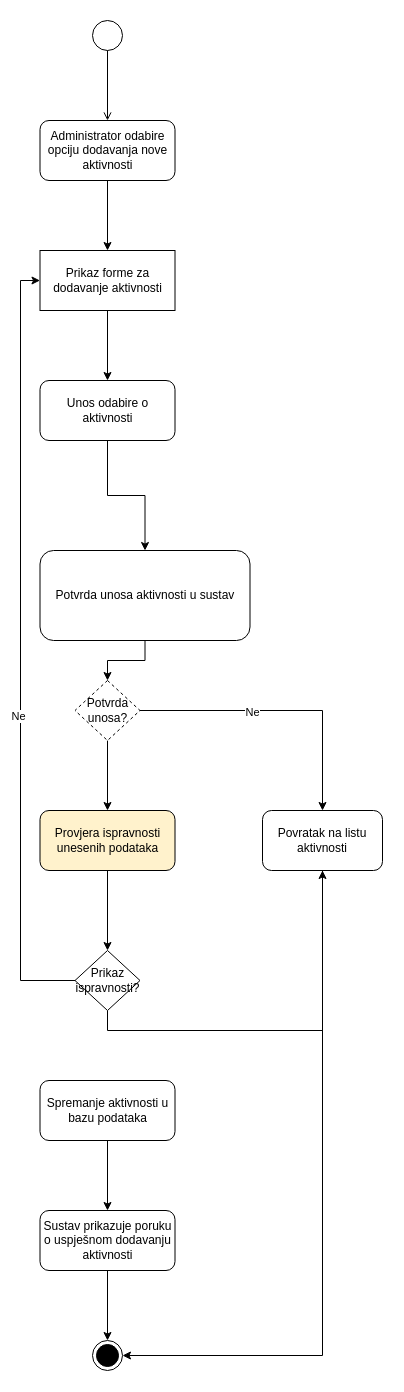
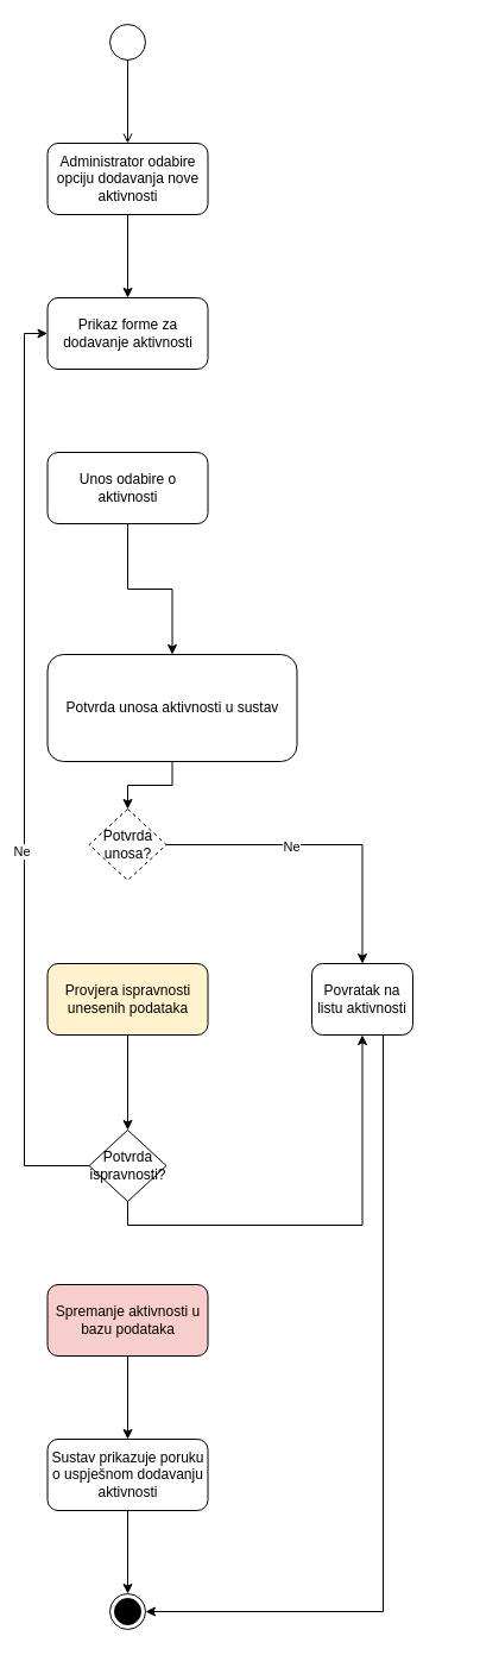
  <mxCell id="0" />
  <mxCell id="1" parent="0" />
  <mxCell id="2" value="" style="ellipse;html=1;" vertex="1" parent="1"><mxGeometry x="92" y="20" width="30" height="30" as="geometry" /></mxCell>
  <mxCell id="3" value="" style="endArrow=open;html=1;rounded=0;align=center;verticalAlign=top;endFill=0;labelBackgroundColor=none;endSize=6;entryX=0.5;entryY=0;entryDx=0;entryDy=0;" edge="1" parent="1" source="2" target="5"><mxGeometry relative="1" as="geometry"><mxPoint x="107" y="110" as="targetPoint" /></mxGeometry></mxCell>
  <mxCell id="4" style="edgeStyle=orthogonalEdgeStyle;rounded=0;orthogonalLoop=1;jettySize=auto;html=1;exitX=0.5;exitY=1;exitDx=0;exitDy=0;entryX=0.5;entryY=0;entryDx=0;entryDy=0;" edge="1" parent="1" source="5" target="7"><mxGeometry relative="1" as="geometry"><mxPoint x="107" y="250" as="targetPoint" /></mxGeometry></mxCell>
  <mxCell id="5" value="Administrator odabire opciju dodavanja nove aktivnosti" style="rounded=1;whiteSpace=wrap;html=1;" vertex="1" parent="1"><mxGeometry x="39.5" y="120" width="135" height="60" as="geometry" /></mxCell>
- <mxCell id="6" style="edgeStyle=orthogonalEdgeStyle;rounded=0;orthogonalLoop=1;jettySize=auto;html=1;exitX=0.5;exitY=1;exitDx=0;exitDy=0;entryX=0.5;entryY=0;entryDx=0;entryDy=0;" edge="1" parent="1" source="7" target="8"><mxGeometry relative="1" as="geometry" /></mxCell>
- <mxCell id="7" value="Prikaz forme za dodavanje aktivnosti" style="whiteSpace=wrap;html=1;rounded=0;" vertex="1" parent="1"><mxGeometry x="39.5" y="250" width="135" height="60" as="geometry" /></mxCell>
+ <mxCell id="7" value="Prikaz forme za dodavanje aktivnosti" style="rounded=1;whiteSpace=wrap;html=1;" vertex="1" parent="1"><mxGeometry x="39.5" y="250" width="135" height="60" as="geometry" /></mxCell>
  <mxCell id="8" value="Unos odabire o aktivnosti" style="rounded=1;whiteSpace=wrap;html=1;" vertex="1" parent="1"><mxGeometry x="39.5" y="380" width="135" height="60" as="geometry" /></mxCell>
  <mxCell id="9" style="edgeStyle=orthogonalEdgeStyle;rounded=0;orthogonalLoop=1;jettySize=auto;html=1;exitX=0.5;exitY=1;exitDx=0;exitDy=0;entryX=0.5;entryY=0;entryDx=0;entryDy=0;" edge="1" parent="1" source="8" target="11"><mxGeometry relative="1" as="geometry"><mxPoint x="107" y="570" as="sourcePoint" /></mxGeometry></mxCell>
  <mxCell id="10" style="edgeStyle=orthogonalEdgeStyle;rounded=0;orthogonalLoop=1;jettySize=auto;html=1;exitX=0.5;exitY=1;exitDx=0;exitDy=0;entryX=0.5;entryY=0;entryDx=0;entryDy=0;" edge="1" parent="1" source="11" target="15"><mxGeometry relative="1" as="geometry" /></mxCell>
  <mxCell id="11" value="Potvrda unosa aktivnosti u sustav" style="rounded=1;whiteSpace=wrap;html=1;" vertex="1" parent="1"><mxGeometry x="39.5" y="550" width="210" height="90" as="geometry" /></mxCell>
  <mxCell id="12" style="edgeStyle=orthogonalEdgeStyle;rounded=0;orthogonalLoop=1;jettySize=auto;html=1;exitX=1;exitY=0.5;exitDx=0;exitDy=0;" edge="1" parent="1" source="15" target="17"><mxGeometry relative="1" as="geometry" /></mxCell>
  <mxCell id="13" value="Ne" style="edgeLabel;html=1;align=center;verticalAlign=middle;resizable=0;points=[];" vertex="1" connectable="0" parent="12"><mxGeometry x="-0.205" y="-1" relative="1" as="geometry"><mxPoint as="offset" /></mxGeometry></mxCell>
- <mxCell id="14" style="edgeStyle=orthogonalEdgeStyle;rounded=0;orthogonalLoop=1;jettySize=auto;html=1;exitX=0.5;exitY=1;exitDx=0;exitDy=0;" edge="1" parent="1" source="15" target="20"><mxGeometry relative="1" as="geometry" /></mxCell>
  <mxCell id="15" value="Potvrda unosa?" style="rhombus;whiteSpace=wrap;html=1;dashed=1;" vertex="1" parent="1"><mxGeometry x="74.5" y="680" width="65" height="60" as="geometry" /></mxCell>
  <mxCell id="16" style="edgeStyle=orthogonalEdgeStyle;rounded=0;orthogonalLoop=1;jettySize=auto;html=1;exitX=0.5;exitY=1;exitDx=0;exitDy=0;" edge="1" parent="1" source="17" target="18"><mxGeometry relative="1" as="geometry"><Array as="points"><mxPoint x="322" y="1355" /></Array></mxGeometry></mxCell>
- <mxCell id="17" value="Povratak na listu aktivnosti" style="rounded=1;whiteSpace=wrap;html=1;" vertex="1" parent="1"><mxGeometry x="262" y="810" width="120" height="60" as="geometry" /></mxCell>
+ <mxCell id="17" value="Povratak na listu aktivnosti" style="rounded=1;whiteSpace=wrap;html=1;" vertex="1" parent="1"><mxGeometry x="262" y="810" width="85" height="60" as="geometry" /></mxCell>
  <mxCell id="18" value="" style="ellipse;html=1;shape=endState;fillColor=strokeColor;" vertex="1" parent="1"><mxGeometry x="92" y="1340" width="30" height="30" as="geometry" /></mxCell>
  <mxCell id="19" style="edgeStyle=orthogonalEdgeStyle;rounded=0;orthogonalLoop=1;jettySize=auto;html=1;exitX=0.5;exitY=1;exitDx=0;exitDy=0;" edge="1" parent="1" source="20" target="24"><mxGeometry relative="1" as="geometry" /></mxCell>
  <mxCell id="20" value="Provjera ispravnosti unesenih podataka" style="rounded=1;whiteSpace=wrap;html=1;fillColor=#fff2cc;" vertex="1" parent="1"><mxGeometry x="39.5" y="810" width="135" height="60" as="geometry" /></mxCell>
  <mxCell id="21" style="edgeStyle=orthogonalEdgeStyle;rounded=0;orthogonalLoop=1;jettySize=auto;html=1;exitX=0;exitY=0.5;exitDx=0;exitDy=0;entryX=0;entryY=0.5;entryDx=0;entryDy=0;" edge="1" parent="1" source="24" target="7"><mxGeometry relative="1" as="geometry"><Array as="points"><mxPoint x="20" y="980" /><mxPoint x="20" y="280" /></Array></mxGeometry></mxCell>
  <mxCell id="22" value="Ne" style="edgeLabel;html=1;align=center;verticalAlign=middle;resizable=0;points=[];" vertex="1" connectable="0" parent="21"><mxGeometry x="-0.177" y="3" relative="1" as="geometry"><mxPoint as="offset" /></mxGeometry></mxCell>
  <mxCell id="23" style="edgeStyle=orthogonalEdgeStyle;rounded=0;orthogonalLoop=1;jettySize=auto;html=1;exitX=0.5;exitY=1;exitDx=0;exitDy=0;" edge="1" parent="1" source="24" target="17"><mxGeometry relative="1" as="geometry" /></mxCell>
- <mxCell id="24" value="Prikaz ispravnosti?" style="rhombus;whiteSpace=wrap;html=1;" vertex="1" parent="1"><mxGeometry x="74.5" y="950" width="65" height="60" as="geometry" /></mxCell>
+ <mxCell id="24" value="Potvrda ispravnosti?" style="rhombus;whiteSpace=wrap;html=1;" vertex="1" parent="1"><mxGeometry x="74.5" y="950" width="65" height="60" as="geometry" /></mxCell>
  <mxCell id="25" style="edgeStyle=orthogonalEdgeStyle;rounded=0;orthogonalLoop=1;jettySize=auto;html=1;exitX=0.5;exitY=1;exitDx=0;exitDy=0;entryX=0.5;entryY=0;entryDx=0;entryDy=0;" edge="1" parent="1" source="26" target="28"><mxGeometry relative="1" as="geometry" /></mxCell>
- <mxCell id="26" value="Spremanje aktivnosti u bazu podataka" style="rounded=1;whiteSpace=wrap;html=1;" vertex="1" parent="1"><mxGeometry x="39.5" y="1080" width="135" height="60" as="geometry" /></mxCell>
+ <mxCell id="26" value="Spremanje aktivnosti u bazu podataka" style="rounded=1;whiteSpace=wrap;html=1;fillColor=#f8cecc;" vertex="1" parent="1"><mxGeometry x="39.5" y="1080" width="135" height="60" as="geometry" /></mxCell>
  <mxCell id="27" style="edgeStyle=orthogonalEdgeStyle;rounded=0;orthogonalLoop=1;jettySize=auto;html=1;exitX=0.5;exitY=1;exitDx=0;exitDy=0;entryX=0.5;entryY=0;entryDx=0;entryDy=0;" edge="1" parent="1" source="28" target="18"><mxGeometry relative="1" as="geometry" /></mxCell>
  <mxCell id="28" value="Sustav prikazuje poruku o uspješnom dodavanju aktivnosti" style="rounded=1;whiteSpace=wrap;html=1;" vertex="1" parent="1"><mxGeometry x="39.5" y="1210" width="135" height="60" as="geometry" /></mxCell>
